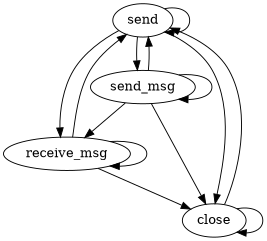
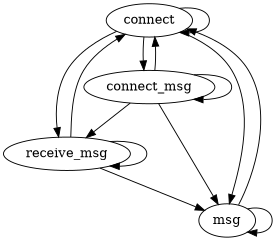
  digraph {
-   connect [label=send]
-   send_msg
+   connect
+   send_msg [label=connect_msg]
    receive_msg
-   close
+   close [label=msg]
    connect -> connect
    connect -> send_msg
    connect -> receive_msg
    connect -> close
    send_msg -> connect
    send_msg -> send_msg
    send_msg -> receive_msg
    send_msg -> close
    receive_msg -> connect
    receive_msg -> receive_msg
    receive_msg -> close
    close -> connect
    close -> close
  }
